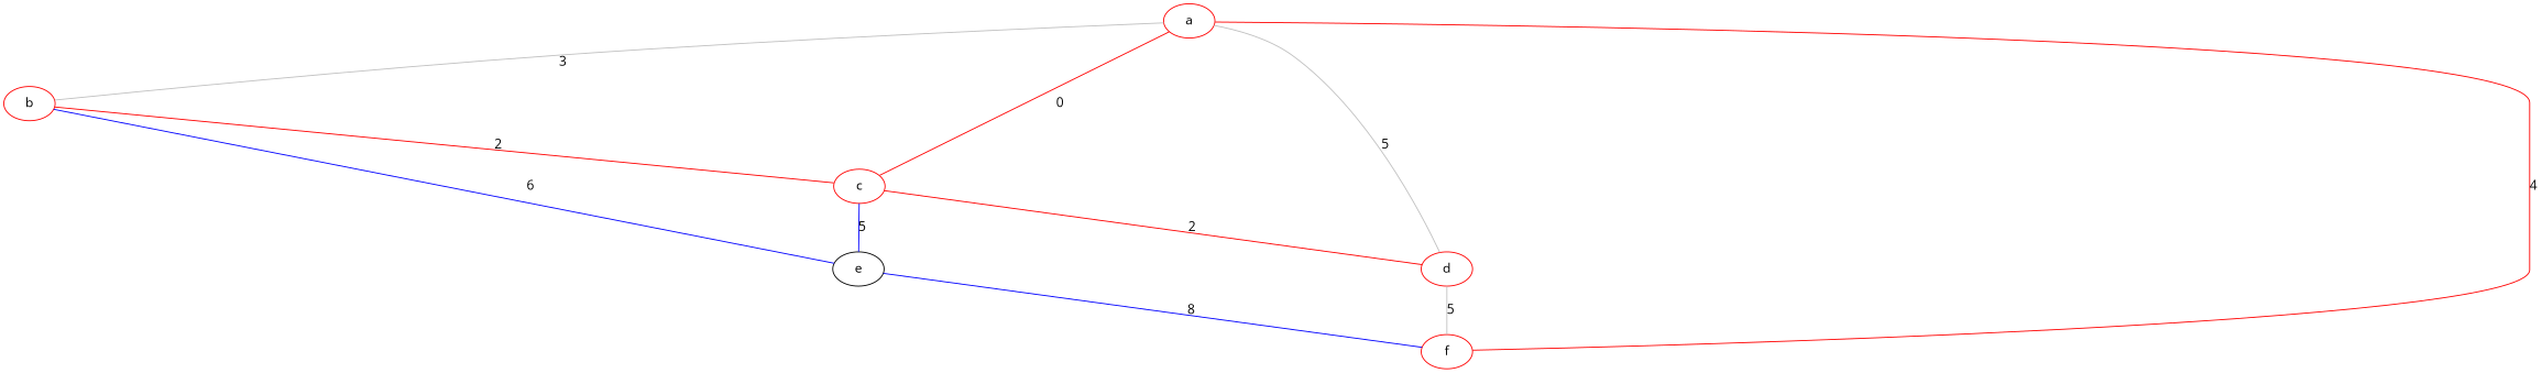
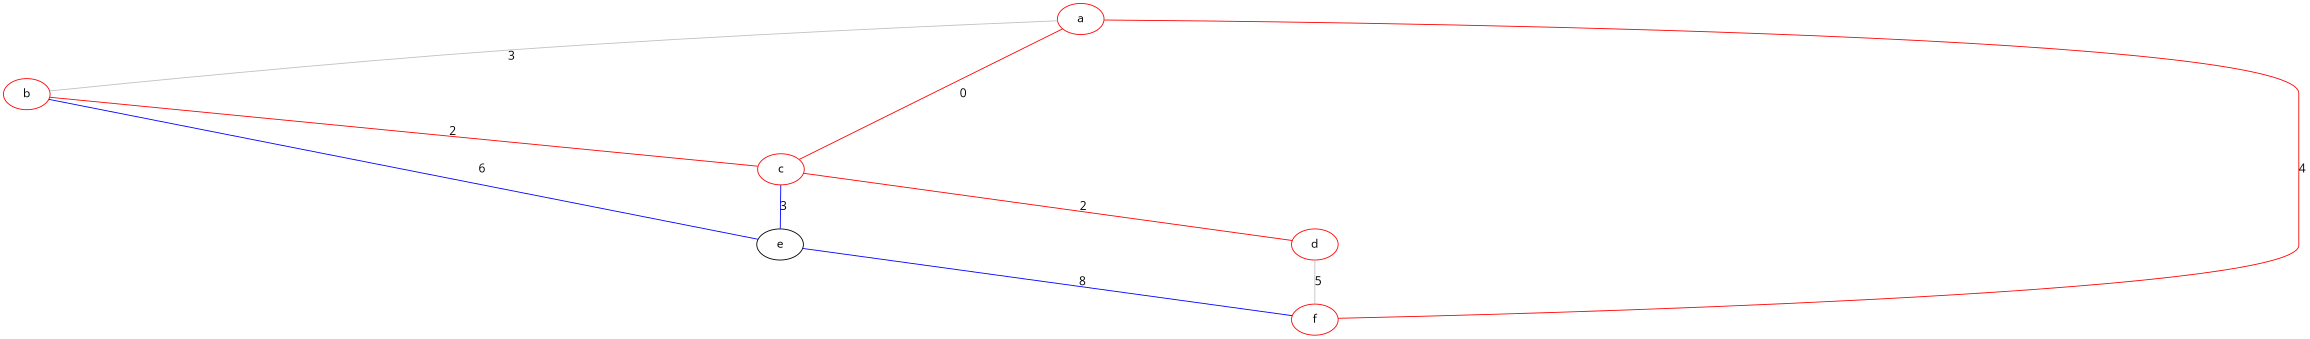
  digraph {
    fontname="Open Sans"
    nodesep=6.0
    splines=true
    node [color=red fontname="Open Sans"]
    edge [color=red dir=none fontname="Open Sans"]
    a
    b
    c
    d
    f
    e [color=""]
    a -> b [color=grey label=3]
    a -> c [label=0]
-   a -> d [color=grey label=5]
    a -> f [label=4]
    b -> c [label=2]
    b -> e [color=blue label=6]
    c -> d [label=2]
-   c -> e [color=blue label=5]
+   c -> e [color=blue label=3]
    d -> f [color=grey label=5]
    e -> f [color=blue label=8]
  }
